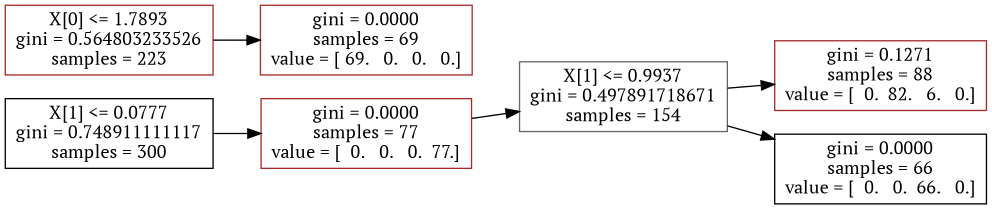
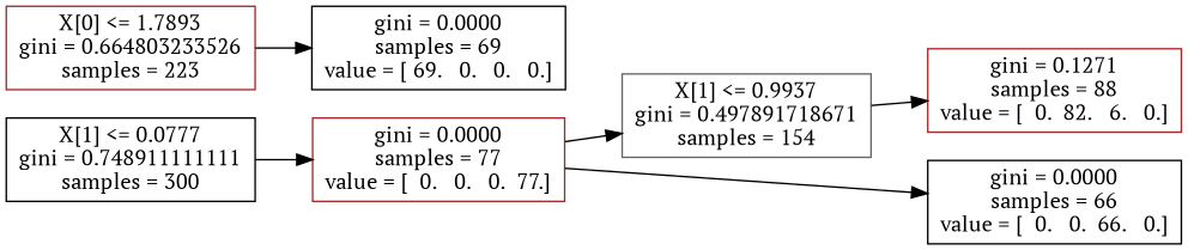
  digraph {
    fontname="PT Serif"
    rankdir=LR
    node [color=black fontname="PT Serif" shape=box]
    edge [fontname="PT Serif"]
-   n1 [label="X[1] <= 0.0777\ngini = 0.748911111117\nsamples = 300"]
+   n1 [label="X[1] <= 0.0777\ngini = 0.748911111111\nsamples = 300"]
    n2 [color=brown label="gini = 0.0000\nsamples = 77\nvalue = [  0.   0.   0.  77.]"]
    n3 [color=gray40 label="X[1] <= 0.9937\ngini = 0.497891718671\nsamples = 154"]
-   n4 [color=brown label="X[0] <= 1.7893\ngini = 0.564803233526\nsamples = 223"]
-   n5 [color=brown label="gini = 0.0000\nsamples = 69\nvalue = [ 69.   0.   0.   0.]"]
+   n4 [color=brown label="X[0] <= 1.7893\ngini = 0.664803233526\nsamples = 223"]
+   n5 [label="gini = 0.0000\nsamples = 69\nvalue = [ 69.   0.   0.   0.]"]
    n6 [color=brown label="gini = 0.1271\nsamples = 88\nvalue = [  0.  82.   6.   0.]"]
    n7 [label="gini = 0.0000\nsamples = 66\nvalue = [  0.   0.  66.   0.]"]
    n1 -> n2
    n2 -> n3
    n3 -> n6
-   n3 -> n7
+   n2 -> n7
    n4 -> n5
  }
